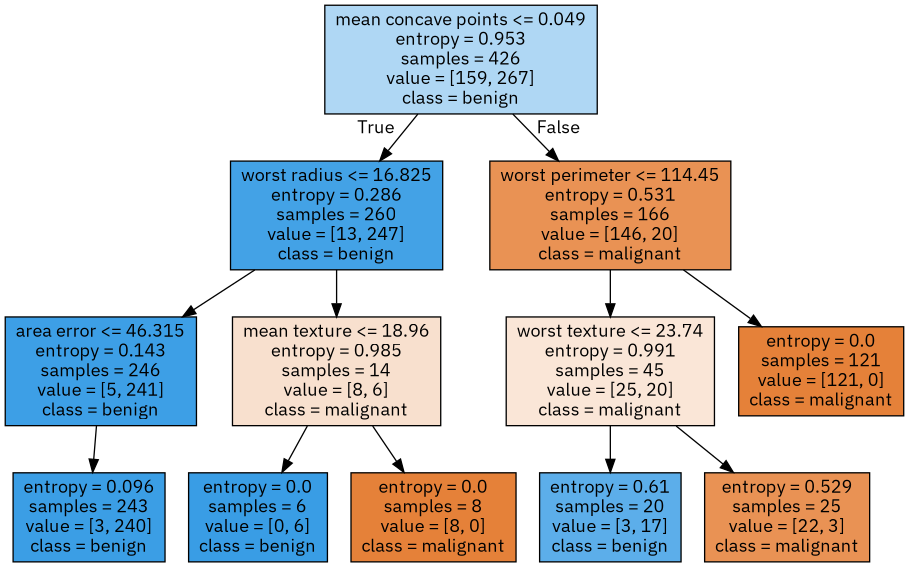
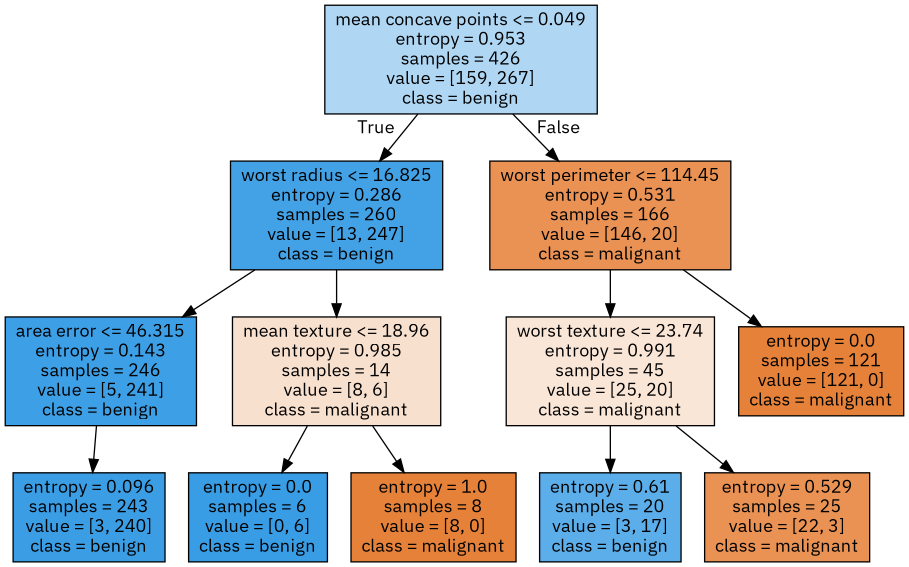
  digraph {
    fontname="IBM Plex Sans"
    node [color=black fillcolor="#e99254" fontname="IBM Plex Sans" shape=box style=filled]
    edge [fontname="IBM Plex Sans"]
    n1 [fillcolor="#afd7f4" label="mean concave points <= 0.049\nentropy = 0.953\nsamples = 426\nvalue = [159, 267]\nclass = benign"]
    n2 [fillcolor="#43a2e6" label="worst radius <= 16.825\nentropy = 0.286\nsamples = 260\nvalue = [13, 247]\nclass = benign"]
    n3 [label="worst perimeter <= 114.45\nentropy = 0.531\nsamples = 166\nvalue = [146, 20]\nclass = malignant"]
    n4 [fillcolor="#3d9fe6" label="area error <= 46.315\nentropy = 0.143\nsamples = 246\nvalue = [5, 241]\nclass = benign"]
    n5 [fillcolor="#f8e0ce" label="mean texture <= 18.96\nentropy = 0.985\nsamples = 14\nvalue = [8, 6]\nclass = malignant"]
    n6 [fillcolor="#fae6d7" label="worst texture <= 23.74\nentropy = 0.991\nsamples = 45\nvalue = [25, 20]\nclass = malignant"]
    n7 [fillcolor="#e58139" label="entropy = 0.0\nsamples = 121\nvalue = [121, 0]\nclass = malignant"]
    n8 [fillcolor="#3b9ee5" label="entropy = 0.096\nsamples = 243\nvalue = [3, 240]\nclass = benign"]
    n9 [fillcolor="#399de5" label="entropy = 0.0\nsamples = 6\nvalue = [0, 6]\nclass = benign"]
-   n10 [fillcolor="#e58139" label="entropy = 0.0\nsamples = 8\nvalue = [8, 0]\nclass = malignant"]
+   n10 [fillcolor="#e58139" label="entropy = 1.0\nsamples = 8\nvalue = [8, 0]\nclass = malignant"]
    n11 [fillcolor="#5caeea" label="entropy = 0.61\nsamples = 20\nvalue = [3, 17]\nclass = benign"]
    n12 [label="entropy = 0.529\nsamples = 25\nvalue = [22, 3]\nclass = malignant"]
    n1 -> n2 [headlabel=True labelangle=45 labeldistance=2.5]
    n1 -> n3 [headlabel=False labelangle=-45 labeldistance=2.5]
    n2 -> n4
    n2 -> n5
    n3 -> n6
    n3 -> n7
    n4 -> n8
    n5 -> n9
    n5 -> n10
    n6 -> n11
    n6 -> n12
  }
